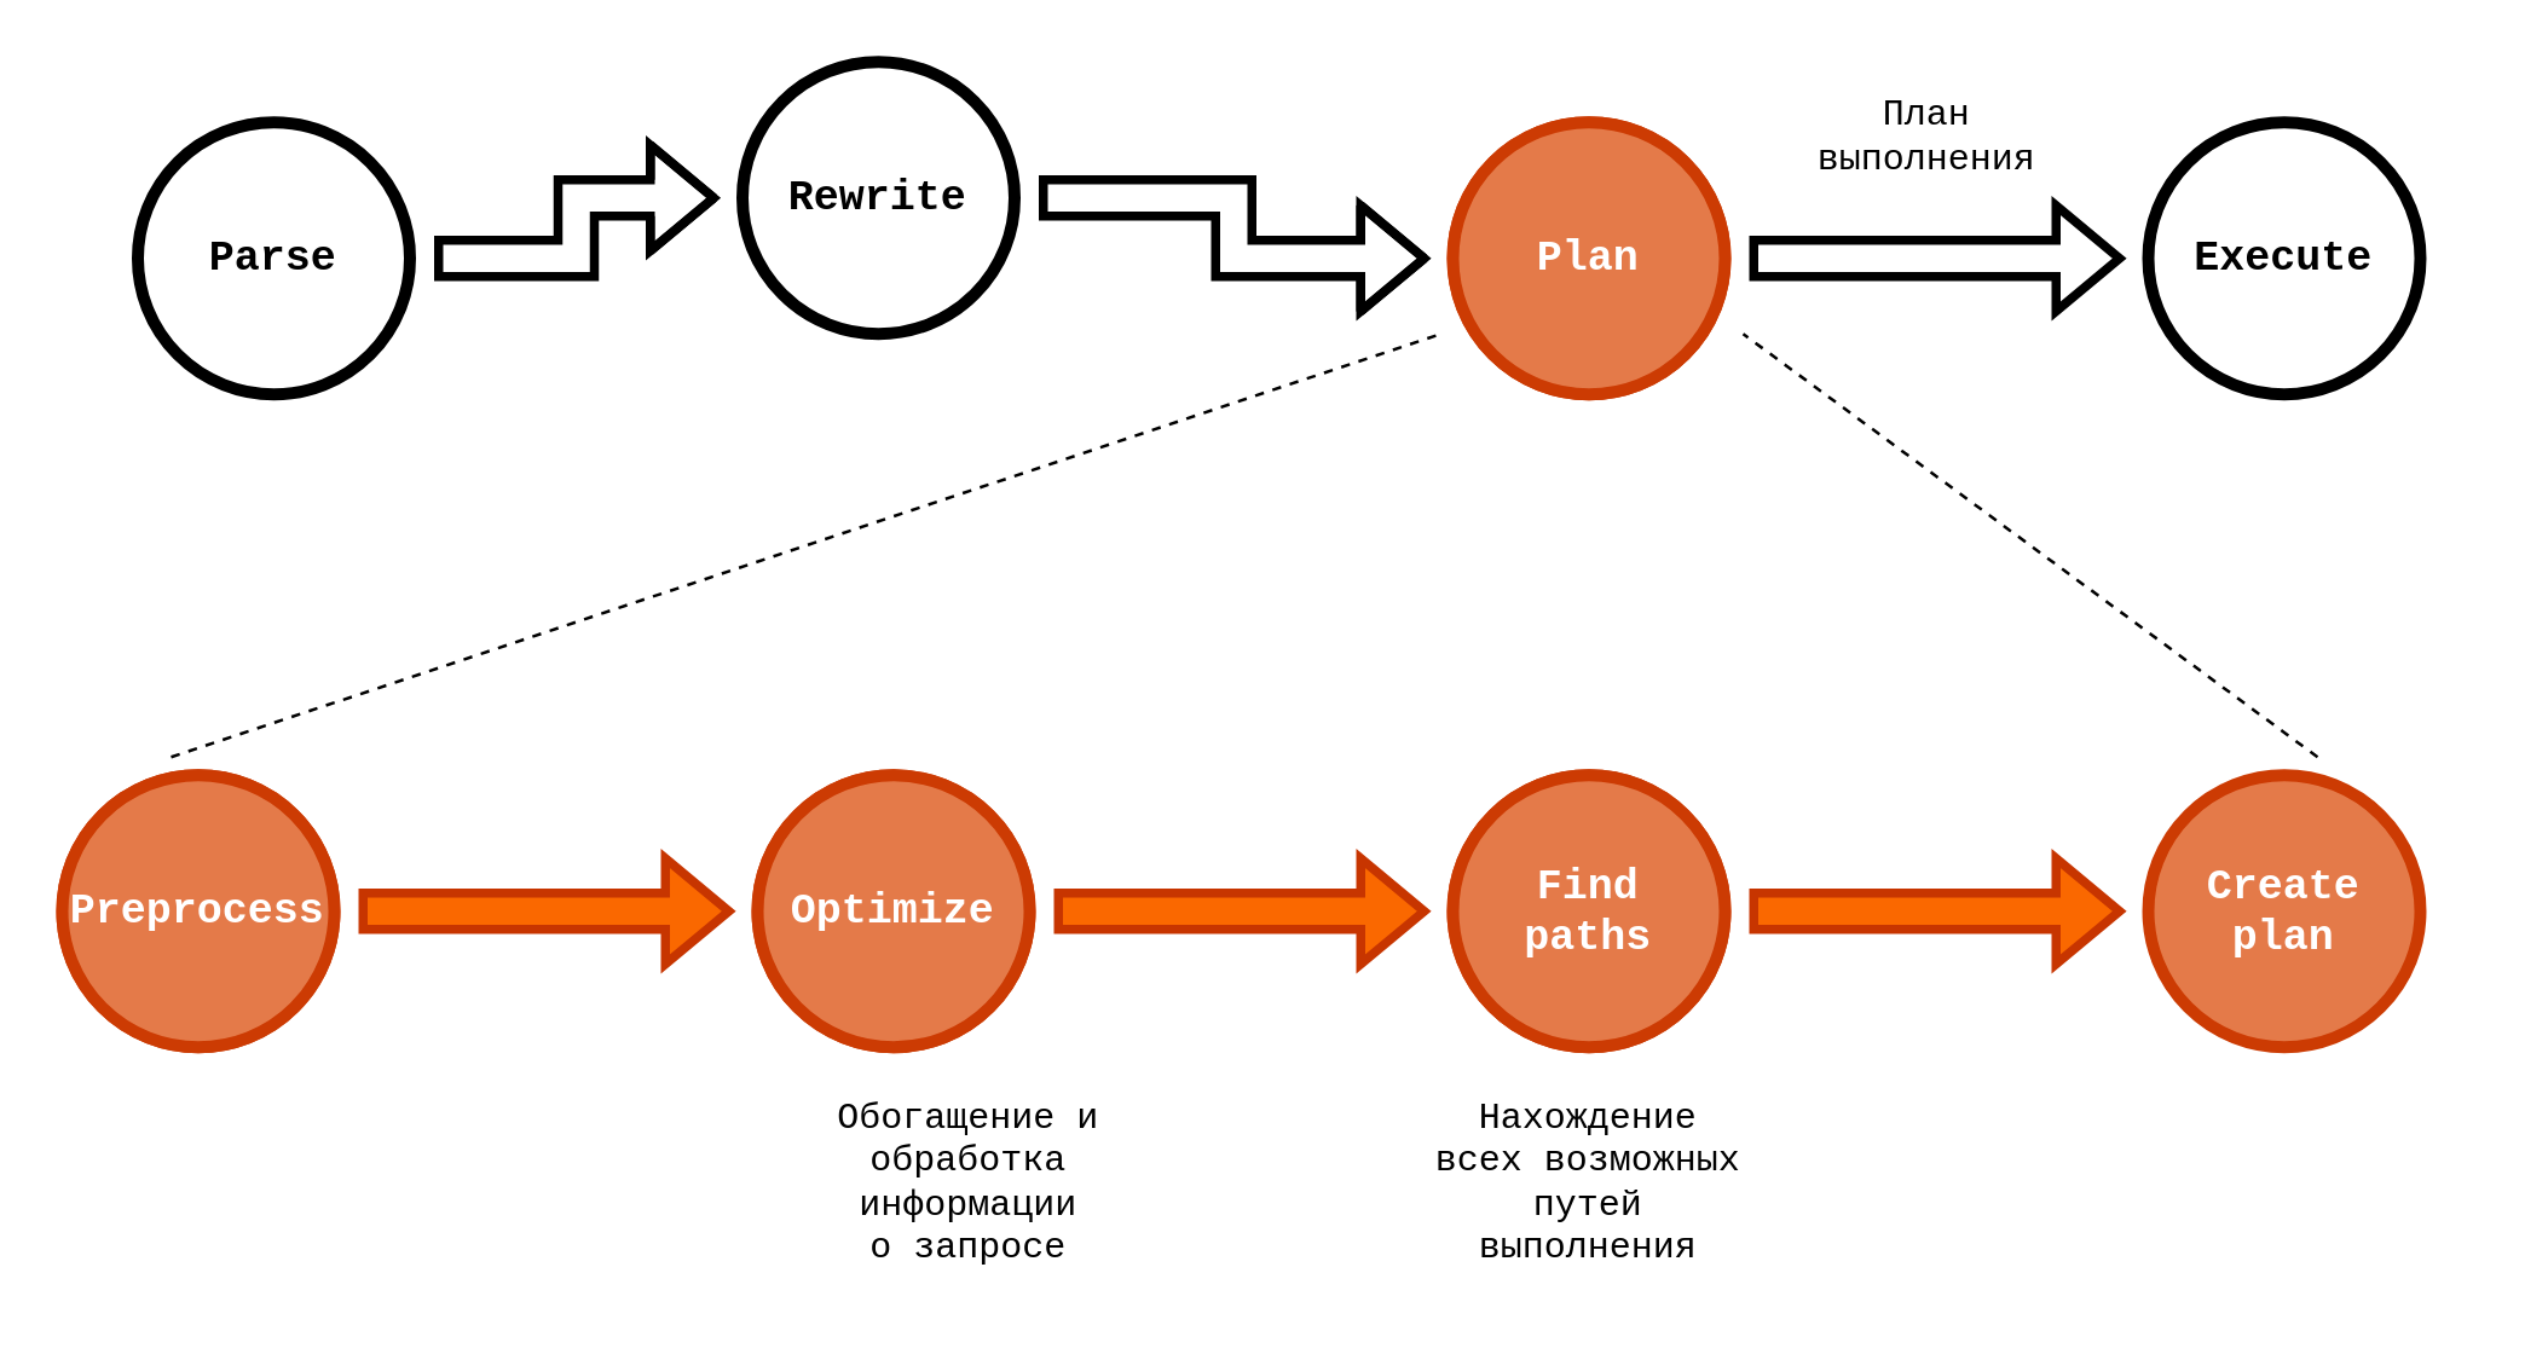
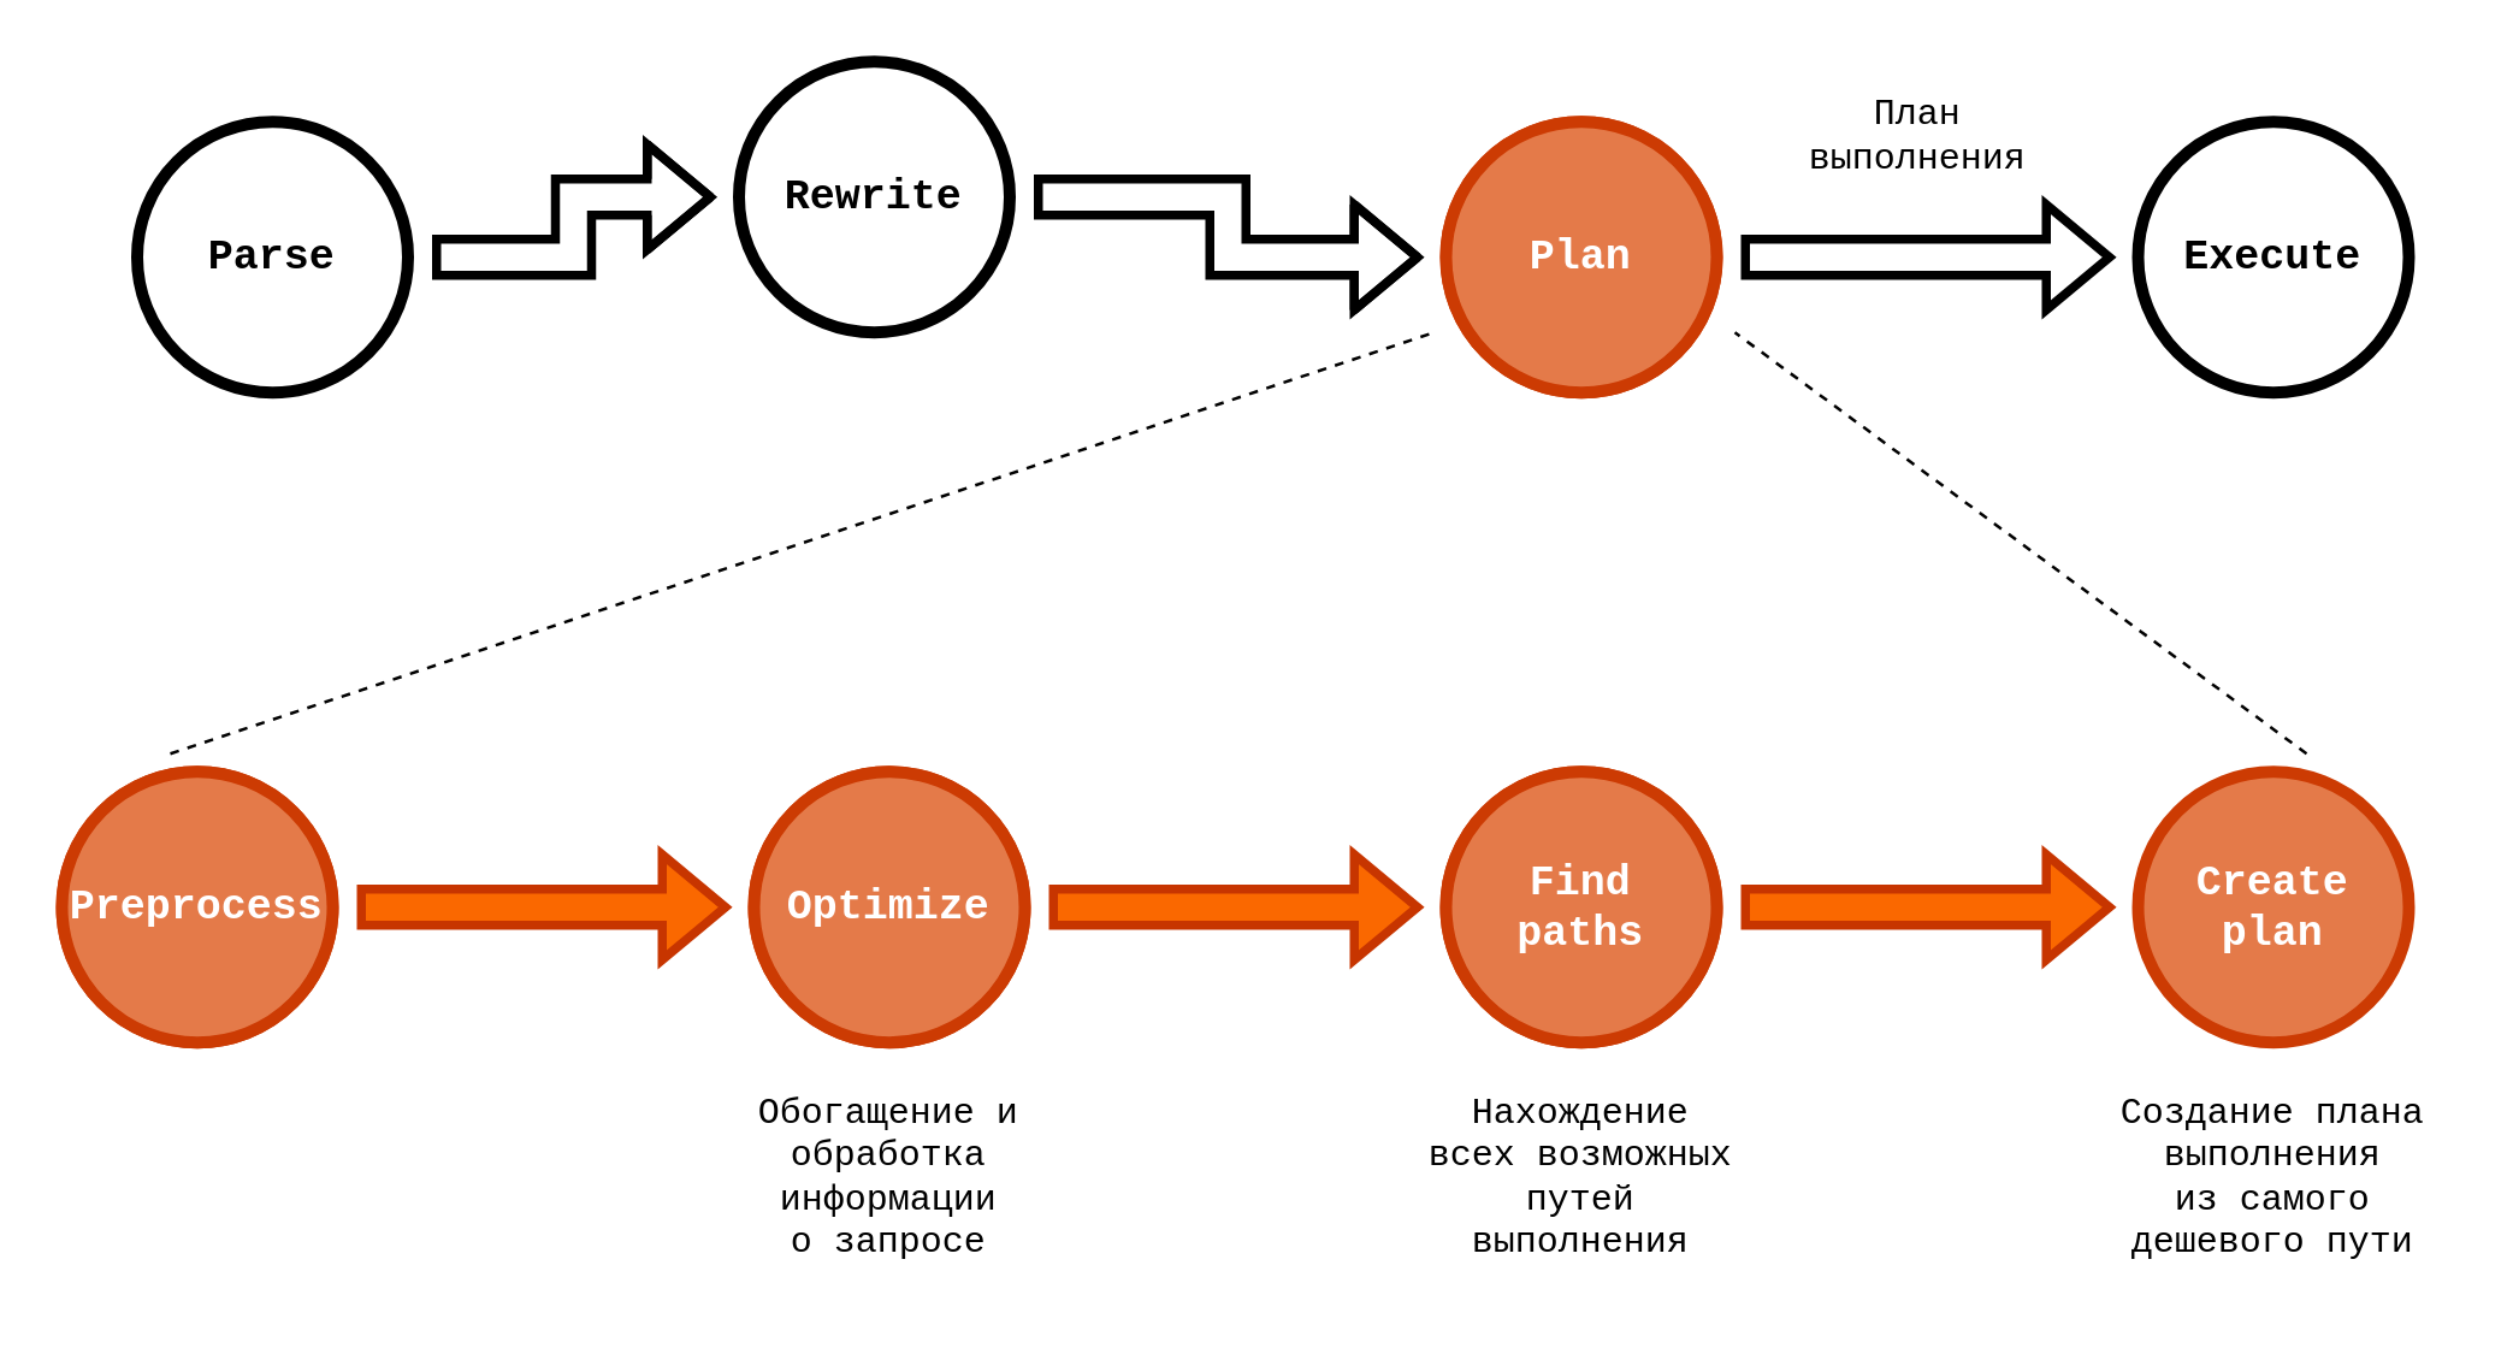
  <mxCell id="0" />
  <mxCell id="1" parent="0" />
  <mxCell id="2" value="Parse" style="ellipse;whiteSpace=wrap;html=1;aspect=fixed;strokeWidth=4;fontFamily=Courier New;fontSize=14;fillColor=none;fontStyle=1" parent="1" vertex="1"><mxGeometry x="45" y="40" width="90" height="90" as="geometry" /></mxCell>
  <mxCell id="3" value="Rewrite" style="ellipse;whiteSpace=wrap;html=1;aspect=fixed;strokeWidth=4;fontFamily=Courier New;fontSize=14;fillColor=none;fontStyle=1" parent="1" vertex="1"><mxGeometry x="245" y="20" width="90" height="90" as="geometry" /></mxCell>
  <mxCell id="4" style="edgeStyle=orthogonalEdgeStyle;rounded=0;orthogonalLoop=1;jettySize=auto;html=1;shape=flexArrow;sourcePerimeterSpacing=8;targetPerimeterSpacing=8;fontSize=12;strokeWidth=3;" parent="1" source="5" target="6" edge="1"><mxGeometry relative="1" as="geometry" /></mxCell>
  <mxCell id="5" value="Plan" style="ellipse;whiteSpace=wrap;html=1;aspect=fixed;strokeWidth=4;fontFamily=Courier New;fontSize=14;fillColor=#E47A49;strokeColor=#CC3B03;fontStyle=1;fontColor=#FFFFFF;fillStyle=auto;" parent="1" vertex="1"><mxGeometry x="480" y="40" width="90" height="90" as="geometry" /></mxCell>
  <mxCell id="6" value="Execute" style="ellipse;whiteSpace=wrap;html=1;aspect=fixed;strokeWidth=4;fontFamily=Courier New;fontSize=14;fillColor=none;fontStyle=1" parent="1" vertex="1"><mxGeometry x="710" y="40" width="90" height="90" as="geometry" /></mxCell>
  <mxCell id="7" style="edgeStyle=orthogonalEdgeStyle;rounded=0;orthogonalLoop=1;jettySize=auto;html=1;shape=flexArrow;sourcePerimeterSpacing=8;targetPerimeterSpacing=8;fontSize=12;strokeWidth=3;" parent="1" source="3" target="5" edge="1"><mxGeometry relative="1" as="geometry"><mxPoint x="440" y="200" as="sourcePoint" /><mxPoint x="564" y="200" as="targetPoint" /></mxGeometry></mxCell>
  <mxCell id="8" style="edgeStyle=orthogonalEdgeStyle;rounded=0;orthogonalLoop=1;jettySize=auto;html=1;shape=flexArrow;sourcePerimeterSpacing=8;targetPerimeterSpacing=8;fontSize=12;strokeWidth=3;" parent="1" source="2" target="3" edge="1"><mxGeometry relative="1" as="geometry"><mxPoint x="126" y="80" as="sourcePoint" /><mxPoint x="250" y="80" as="targetPoint" /></mxGeometry></mxCell>
  <mxCell id="9" value="Preprocess" style="ellipse;whiteSpace=wrap;html=1;aspect=fixed;strokeWidth=4;fontFamily=Courier New;fontSize=14;fillColor=#E47A49;strokeColor=#CC3B03;fontStyle=1;fontColor=#FFFFFF;fillStyle=auto;" parent="1" vertex="1"><mxGeometry x="20" y="256" width="90" height="90" as="geometry" /></mxCell>
  <mxCell id="10" value="Optimize" style="ellipse;whiteSpace=wrap;html=1;aspect=fixed;strokeWidth=4;fontFamily=Courier New;fontSize=14;fillColor=#E47A49;strokeColor=#CC3B03;fontStyle=1;fontColor=#FFFFFF;fillStyle=auto;" parent="1" vertex="1"><mxGeometry x="250" y="256" width="90" height="90" as="geometry" /></mxCell>
  <mxCell id="11" style="edgeStyle=orthogonalEdgeStyle;rounded=0;orthogonalLoop=1;jettySize=auto;html=1;shape=flexArrow;sourcePerimeterSpacing=8;targetPerimeterSpacing=8;fontSize=12;strokeWidth=3;fillColor=#fa6800;strokeColor=#C73500;" parent="1" source="12" target="13" edge="1"><mxGeometry relative="1" as="geometry" /></mxCell>
  <mxCell id="12" value="Find&lt;div&gt;paths&lt;/div&gt;" style="ellipse;whiteSpace=wrap;html=1;aspect=fixed;strokeWidth=4;fontFamily=Courier New;fontSize=14;fillColor=#E47A49;strokeColor=#CC3B03;fontStyle=1;fontColor=#FFFFFF;fillStyle=auto;" parent="1" vertex="1"><mxGeometry x="480" y="256" width="90" height="90" as="geometry" /></mxCell>
  <mxCell id="13" value="Create plan" style="ellipse;whiteSpace=wrap;html=1;aspect=fixed;strokeWidth=4;fontFamily=Courier New;fontSize=14;fillColor=#E47A49;strokeColor=#CC3B03;fontStyle=1;fontColor=#FFFFFF;fillStyle=auto;" parent="1" vertex="1"><mxGeometry x="710" y="256" width="90" height="90" as="geometry" /></mxCell>
  <mxCell id="14" style="edgeStyle=orthogonalEdgeStyle;rounded=0;orthogonalLoop=1;jettySize=auto;html=1;shape=flexArrow;sourcePerimeterSpacing=8;targetPerimeterSpacing=8;fontSize=12;strokeWidth=3;fillColor=#fa6800;strokeColor=#C73500;" parent="1" source="10" target="12" edge="1"><mxGeometry relative="1" as="geometry"><mxPoint x="440" y="416" as="sourcePoint" /><mxPoint x="564" y="416" as="targetPoint" /></mxGeometry></mxCell>
  <mxCell id="15" style="edgeStyle=orthogonalEdgeStyle;rounded=0;orthogonalLoop=1;jettySize=auto;html=1;shape=flexArrow;sourcePerimeterSpacing=8;targetPerimeterSpacing=8;fontSize=12;strokeWidth=3;fillColor=#fa6800;strokeColor=#C73500;" parent="1" source="9" target="10" edge="1"><mxGeometry relative="1" as="geometry"><mxPoint x="126" y="296" as="sourcePoint" /><mxPoint x="250" y="296" as="targetPoint" /></mxGeometry></mxCell>
- <mxCell id="16" value="Обогащение и&lt;div&gt;обработка&lt;div&gt;информации&lt;div&gt;о запросе&lt;/div&gt;&lt;/div&gt;&lt;/div&gt;" style="text;html=1;align=center;verticalAlign=middle;whiteSpace=wrap;rounded=0;fontFamily=Courier New;" parent="1" vertex="1"><mxGeometry x="262" y="356" width="116" height="70" as="geometry" /></mxCell>
+ <mxCell id="16" value="Обогащение и&lt;div&gt;обработка&lt;div&gt;информации&lt;div&gt;о запросе&lt;/div&gt;&lt;/div&gt;&lt;/div&gt;" style="text;html=1;align=center;verticalAlign=middle;whiteSpace=wrap;rounded=0;fontFamily=Courier New;" parent="1" vertex="1"><mxGeometry x="237" y="356" width="116" height="70" as="geometry" /></mxCell>
  <mxCell id="17" value="Нахождение&lt;div&gt;всех возможных&lt;/div&gt;&lt;div&gt;&lt;div&gt;путей&lt;/div&gt;&lt;div&gt;выполнения&lt;/div&gt;&lt;/div&gt;" style="text;html=1;align=center;verticalAlign=middle;whiteSpace=wrap;rounded=0;fontFamily=Courier New;" parent="1" vertex="1"><mxGeometry x="467" y="356" width="116" height="70" as="geometry" /></mxCell>
+ <mxCell id="18" value="Создание плана&lt;div&gt;выполнения&lt;/div&gt;&lt;div&gt;из самого&lt;/div&gt;&lt;div&gt;дешевого пути&lt;/div&gt;" style="text;html=1;align=center;verticalAlign=middle;whiteSpace=wrap;rounded=0;fontFamily=Courier New;" parent="1" vertex="1"><mxGeometry x="697" y="356" width="116" height="70" as="geometry" /></mxCell>
  <mxCell id="19" value="" style="endArrow=none;dashed=1;html=1;rounded=0;" parent="1" edge="1"><mxGeometry width="50" height="50" relative="1" as="geometry"><mxPoint x="56" y="250" as="sourcePoint" /><mxPoint x="476" y="110" as="targetPoint" /></mxGeometry></mxCell>
  <mxCell id="20" value="" style="endArrow=none;dashed=1;html=1;rounded=0;" parent="1" edge="1"><mxGeometry width="50" height="50" relative="1" as="geometry"><mxPoint x="766" y="250" as="sourcePoint" /><mxPoint x="576" y="110" as="targetPoint" /></mxGeometry></mxCell>
  <mxCell id="21" value="План&lt;div&gt;выполнения&lt;/div&gt;" style="text;html=1;align=center;verticalAlign=middle;whiteSpace=wrap;rounded=0;fontFamily=Courier New;" parent="1" vertex="1"><mxGeometry x="596" y="20" width="81.5" height="50" as="geometry" /></mxCell>
  <mxCell id="22" value="Preprocess" style="ellipse;whiteSpace=wrap;html=1;aspect=fixed;strokeWidth=4;fontFamily=Courier New;fontSize=14;fillColor=#E47A49;strokeColor=#CC3B03;fontStyle=1;fontColor=#FFFFFF;fillStyle=auto;" vertex="1" parent="1"><mxGeometry x="20" y="256" width="90" height="90" as="geometry" /></mxCell>
  <mxCell id="23" value="Plan" style="ellipse;whiteSpace=wrap;html=1;aspect=fixed;strokeWidth=4;fontFamily=Courier New;fontSize=14;fillColor=#E47A49;strokeColor=#CC3B03;fontStyle=1;fontColor=#FFFFFF;fillStyle=auto;" vertex="1" parent="1"><mxGeometry x="480" y="40" width="90" height="90" as="geometry" /></mxCell>
  <mxCell id="24" value="Optimize" style="ellipse;whiteSpace=wrap;html=1;aspect=fixed;strokeWidth=4;fontFamily=Courier New;fontSize=14;fillColor=#E47A49;strokeColor=#CC3B03;fontStyle=1;fontColor=#FFFFFF;fillStyle=auto;" vertex="1" parent="1"><mxGeometry x="250" y="256" width="90" height="90" as="geometry" /></mxCell>
  <mxCell id="25" value="Find&lt;div&gt;paths&lt;/div&gt;" style="ellipse;whiteSpace=wrap;html=1;aspect=fixed;strokeWidth=4;fontFamily=Courier New;fontSize=14;fillColor=#E47A49;strokeColor=#CC3B03;fontStyle=1;fontColor=#FFFFFF;fillStyle=auto;" vertex="1" parent="1"><mxGeometry x="480" y="256" width="90" height="90" as="geometry" /></mxCell>
